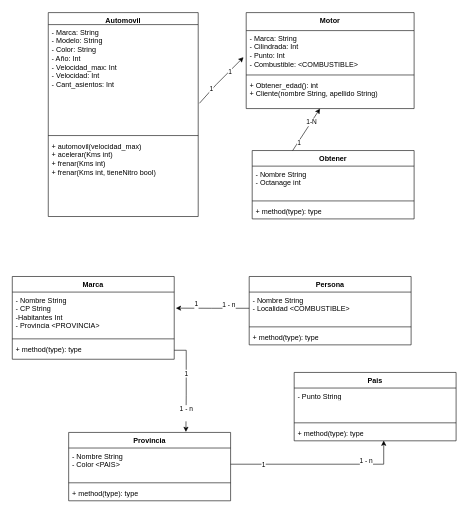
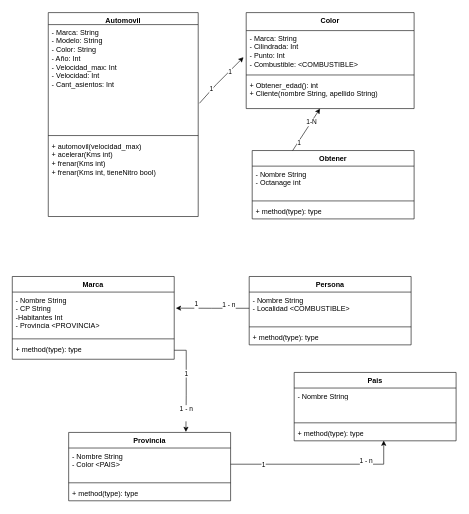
  <mxCell id="0" />
  <mxCell id="1" parent="0" />
  <mxCell id="2" value="Automovil" style="swimlane;fontStyle=1;align=center;verticalAlign=top;childLayout=stackLayout;horizontal=1;startSize=20;horizontalStack=0;resizeParent=1;resizeParentMax=0;resizeLast=0;collapsible=1;marginBottom=0;whiteSpace=wrap;html=1;" parent="1" vertex="1"><mxGeometry x="80" y="20" width="250" height="340" as="geometry" /></mxCell>
  <mxCell id="3" value="- Marca: String&lt;div&gt;- Modelo: String&lt;br&gt;&lt;/div&gt;&lt;div&gt;- Color: String&lt;br&gt;&lt;/div&gt;&lt;div&gt;- Año: Int&lt;br&gt;&lt;/div&gt;&lt;div&gt;- Velocidad_max: Int&lt;br&gt;&lt;/div&gt;&lt;div&gt;- Velocidad: Int&lt;br&gt;&lt;/div&gt;&lt;div&gt;- Cant_asientos: Int&lt;br&gt;&lt;/div&gt;&lt;div&gt;&lt;br&gt;&lt;/div&gt;" style="text;strokeColor=none;fillColor=none;align=left;verticalAlign=top;spacingLeft=4;spacingRight=4;overflow=hidden;rotatable=0;points=[[0,0.5],[1,0.5]];portConstraint=eastwest;whiteSpace=wrap;html=1;" parent="2" vertex="1"><mxGeometry y="20" width="250" height="180" as="geometry" /></mxCell>
  <mxCell id="4" value="" style="line;strokeWidth=1;fillColor=none;align=left;verticalAlign=middle;spacingTop=-1;spacingLeft=3;spacingRight=3;rotatable=0;labelPosition=right;points=[];portConstraint=eastwest;strokeColor=inherit;" parent="2" vertex="1"><mxGeometry y="200" width="250" height="10" as="geometry" /></mxCell>
  <mxCell id="5" value="+ automovil(velocidad_max)&lt;div&gt;+ acelerar(Kms int)&lt;div&gt;+ frenar(Kms int)&lt;br&gt;&lt;/div&gt;&lt;div&gt;+ frenar(Kms int, tieneNitro bool)&lt;br&gt;&lt;/div&gt;&lt;/div&gt;" style="text;strokeColor=none;fillColor=none;align=left;verticalAlign=top;spacingLeft=4;spacingRight=4;overflow=hidden;rotatable=0;points=[[0,0.5],[1,0.5]];portConstraint=eastwest;whiteSpace=wrap;html=1;" parent="2" vertex="1"><mxGeometry y="210" width="250" height="130" as="geometry" /></mxCell>
- <mxCell id="6" value="Motor" style="swimlane;fontStyle=1;align=center;verticalAlign=top;childLayout=stackLayout;horizontal=1;startSize=30;horizontalStack=0;resizeParent=1;resizeParentMax=0;resizeLast=0;collapsible=1;marginBottom=0;whiteSpace=wrap;html=1;" vertex="1" parent="1"><mxGeometry x="410" y="20" width="280" height="160" as="geometry" /></mxCell>
+ <mxCell id="6" value="Color" style="swimlane;fontStyle=1;align=center;verticalAlign=top;childLayout=stackLayout;horizontal=1;startSize=30;horizontalStack=0;resizeParent=1;resizeParentMax=0;resizeLast=0;collapsible=1;marginBottom=0;whiteSpace=wrap;html=1;" vertex="1" parent="1"><mxGeometry x="410" y="20" width="280" height="160" as="geometry" /></mxCell>
  <mxCell id="7" value="- Marca: String&lt;div&gt;&lt;span style=&quot;background-color: initial;&quot;&gt;- Cilindrada: Int&lt;/span&gt;&lt;br&gt;&lt;/div&gt;&lt;div&gt;- Punto: Int&lt;br&gt;&lt;/div&gt;&lt;div&gt;- Combustible: &amp;lt;COMBUSTIBLE&amp;gt;&lt;/div&gt;" style="text;strokeColor=none;fillColor=none;align=left;verticalAlign=top;spacingLeft=4;spacingRight=4;overflow=hidden;rotatable=0;points=[[0,0.5],[1,0.5]];portConstraint=eastwest;whiteSpace=wrap;html=1;" vertex="1" parent="6"><mxGeometry y="30" width="280" height="70" as="geometry" /></mxCell>
  <mxCell id="8" value="" style="line;strokeWidth=1;fillColor=none;align=left;verticalAlign=middle;spacingTop=-1;spacingLeft=3;spacingRight=3;rotatable=0;labelPosition=right;points=[];portConstraint=eastwest;strokeColor=inherit;" vertex="1" parent="6"><mxGeometry y="100" width="280" height="8" as="geometry" /></mxCell>
  <mxCell id="9" value="+ Obtener_edad(): int&lt;div&gt;+ Cliente(nombre String, apellido String)&lt;/div&gt;" style="text;strokeColor=none;fillColor=none;align=left;verticalAlign=top;spacingLeft=4;spacingRight=4;overflow=hidden;rotatable=0;points=[[0,0.5],[1,0.5]];portConstraint=eastwest;whiteSpace=wrap;html=1;" vertex="1" parent="6"><mxGeometry y="108" width="280" height="52" as="geometry" /></mxCell>
  <mxCell id="10" value="Obtener" style="swimlane;fontStyle=1;align=center;verticalAlign=top;childLayout=stackLayout;horizontal=1;startSize=26;horizontalStack=0;resizeParent=1;resizeParentMax=0;resizeLast=0;collapsible=1;marginBottom=0;whiteSpace=wrap;html=1;" vertex="1" parent="1"><mxGeometry x="420" y="250" width="270" height="114" as="geometry"><mxRectangle x="450" y="310" width="110" height="30" as="alternateBounds" /></mxGeometry></mxCell>
  <mxCell id="11" value="- Nombre String&lt;div&gt;- Octanage int&lt;/div&gt;" style="text;strokeColor=none;fillColor=none;align=left;verticalAlign=top;spacingLeft=4;spacingRight=4;overflow=hidden;rotatable=0;points=[[0,0.5],[1,0.5]];portConstraint=eastwest;whiteSpace=wrap;html=1;" vertex="1" parent="10"><mxGeometry y="26" width="270" height="54" as="geometry" /></mxCell>
  <mxCell id="12" value="" style="line;strokeWidth=1;fillColor=none;align=left;verticalAlign=middle;spacingTop=-1;spacingLeft=3;spacingRight=3;rotatable=0;labelPosition=right;points=[];portConstraint=eastwest;strokeColor=inherit;" vertex="1" parent="10"><mxGeometry y="80" width="270" height="8" as="geometry" /></mxCell>
  <mxCell id="13" value="+ method(type): type" style="text;strokeColor=none;fillColor=none;align=left;verticalAlign=top;spacingLeft=4;spacingRight=4;overflow=hidden;rotatable=0;points=[[0,0.5],[1,0.5]];portConstraint=eastwest;whiteSpace=wrap;html=1;" vertex="1" parent="10"><mxGeometry y="88" width="270" height="26" as="geometry" /></mxCell>
  <mxCell id="14" value="" style="endArrow=classic;html=1;rounded=0;exitX=1.008;exitY=0.729;exitDx=0;exitDy=0;exitPerimeter=0;entryX=-0.016;entryY=0.634;entryDx=0;entryDy=0;entryPerimeter=0;" edge="1" parent="1" source="3" target="7"><mxGeometry width="50" height="50" relative="1" as="geometry"><mxPoint x="360" y="260" as="sourcePoint" /><mxPoint x="410" y="210" as="targetPoint" /><Array as="points"><mxPoint x="360" y="140" /></Array></mxGeometry></mxCell>
  <mxCell id="15" value="1" style="edgeLabel;html=1;align=center;verticalAlign=middle;resizable=0;points=[];" vertex="1" connectable="0" parent="14"><mxGeometry x="-0.424" y="1" relative="1" as="geometry"><mxPoint as="offset" /></mxGeometry></mxCell>
  <mxCell id="16" value="1" style="edgeLabel;html=1;align=center;verticalAlign=middle;resizable=0;points=[];" vertex="1" connectable="0" parent="14"><mxGeometry x="0.373" y="-1" relative="1" as="geometry"><mxPoint as="offset" /></mxGeometry></mxCell>
  <mxCell id="17" value="" style="endArrow=classic;html=1;rounded=0;exitX=0.25;exitY=0;exitDx=0;exitDy=0;" edge="1" parent="1" source="10" target="9"><mxGeometry width="50" height="50" relative="1" as="geometry"><mxPoint x="500" y="240" as="sourcePoint" /><mxPoint x="550" y="190" as="targetPoint" /></mxGeometry></mxCell>
  <mxCell id="18" value="1" style="edgeLabel;html=1;align=center;verticalAlign=middle;resizable=0;points=[];" vertex="1" connectable="0" parent="17"><mxGeometry x="-0.601" y="-1" relative="1" as="geometry"><mxPoint y="1" as="offset" /></mxGeometry></mxCell>
  <mxCell id="19" value="1-N" style="edgeLabel;html=1;align=center;verticalAlign=middle;resizable=0;points=[];" vertex="1" connectable="0" parent="17"><mxGeometry x="0.376" relative="1" as="geometry"><mxPoint as="offset" /></mxGeometry></mxCell>
  <mxCell id="20" value="Persona" style="swimlane;fontStyle=1;align=center;verticalAlign=top;childLayout=stackLayout;horizontal=1;startSize=26;horizontalStack=0;resizeParent=1;resizeParentMax=0;resizeLast=0;collapsible=1;marginBottom=0;whiteSpace=wrap;html=1;" vertex="1" parent="1"><mxGeometry x="415" y="460" width="270" height="114" as="geometry"><mxRectangle x="450" y="310" width="110" height="30" as="alternateBounds" /></mxGeometry></mxCell>
  <mxCell id="21" value="- Nombre String&lt;div&gt;- Localidad &amp;lt;COMBUSTIBLE&amp;gt;&lt;/div&gt;" style="text;strokeColor=none;fillColor=none;align=left;verticalAlign=top;spacingLeft=4;spacingRight=4;overflow=hidden;rotatable=0;points=[[0,0.5],[1,0.5]];portConstraint=eastwest;whiteSpace=wrap;html=1;" vertex="1" parent="20"><mxGeometry y="26" width="270" height="54" as="geometry" /></mxCell>
  <mxCell id="22" value="" style="line;strokeWidth=1;fillColor=none;align=left;verticalAlign=middle;spacingTop=-1;spacingLeft=3;spacingRight=3;rotatable=0;labelPosition=right;points=[];portConstraint=eastwest;strokeColor=inherit;" vertex="1" parent="20"><mxGeometry y="80" width="270" height="8" as="geometry" /></mxCell>
  <mxCell id="23" value="+ method(type): type" style="text;strokeColor=none;fillColor=none;align=left;verticalAlign=top;spacingLeft=4;spacingRight=4;overflow=hidden;rotatable=0;points=[[0,0.5],[1,0.5]];portConstraint=eastwest;whiteSpace=wrap;html=1;" vertex="1" parent="20"><mxGeometry y="88" width="270" height="26" as="geometry" /></mxCell>
  <mxCell id="24" value="Marca" style="swimlane;fontStyle=1;align=center;verticalAlign=top;childLayout=stackLayout;horizontal=1;startSize=26;horizontalStack=0;resizeParent=1;resizeParentMax=0;resizeLast=0;collapsible=1;marginBottom=0;whiteSpace=wrap;html=1;" vertex="1" parent="1"><mxGeometry x="20" y="460" width="270" height="138" as="geometry"><mxRectangle x="450" y="310" width="110" height="30" as="alternateBounds" /></mxGeometry></mxCell>
  <mxCell id="25" value="- Nombre String&lt;div&gt;- CP String&lt;/div&gt;&lt;div&gt;-Habitantes Int&lt;br&gt;&lt;div&gt;- Provincia &amp;lt;PROVINCIA&amp;gt;&lt;/div&gt;&lt;/div&gt;&lt;div&gt;&lt;br&gt;&lt;/div&gt;" style="text;strokeColor=none;fillColor=none;align=left;verticalAlign=top;spacingLeft=4;spacingRight=4;overflow=hidden;rotatable=0;points=[[0,0.5],[1,0.5]];portConstraint=eastwest;whiteSpace=wrap;html=1;" vertex="1" parent="24"><mxGeometry y="26" width="270" height="74" as="geometry" /></mxCell>
  <mxCell id="26" value="" style="line;strokeWidth=1;fillColor=none;align=left;verticalAlign=middle;spacingTop=-1;spacingLeft=3;spacingRight=3;rotatable=0;labelPosition=right;points=[];portConstraint=eastwest;strokeColor=inherit;" vertex="1" parent="24"><mxGeometry y="100" width="270" height="8" as="geometry" /></mxCell>
  <mxCell id="27" value="+ method(type): type" style="text;strokeColor=none;fillColor=none;align=left;verticalAlign=top;spacingLeft=4;spacingRight=4;overflow=hidden;rotatable=0;points=[[0,0.5],[1,0.5]];portConstraint=eastwest;whiteSpace=wrap;html=1;" vertex="1" parent="24"><mxGeometry y="108" width="270" height="30" as="geometry" /></mxCell>
  <mxCell id="28" value="Provincia" style="swimlane;fontStyle=1;align=center;verticalAlign=top;childLayout=stackLayout;horizontal=1;startSize=26;horizontalStack=0;resizeParent=1;resizeParentMax=0;resizeLast=0;collapsible=1;marginBottom=0;whiteSpace=wrap;html=1;" vertex="1" parent="1"><mxGeometry x="114" y="720" width="270" height="114" as="geometry"><mxRectangle x="450" y="310" width="110" height="30" as="alternateBounds" /></mxGeometry></mxCell>
  <mxCell id="29" value="- Nombre String&lt;div&gt;- Color &amp;lt;PAIS&amp;gt;&lt;/div&gt;" style="text;strokeColor=none;fillColor=none;align=left;verticalAlign=top;spacingLeft=4;spacingRight=4;overflow=hidden;rotatable=0;points=[[0,0.5],[1,0.5]];portConstraint=eastwest;whiteSpace=wrap;html=1;" vertex="1" parent="28"><mxGeometry y="26" width="270" height="54" as="geometry" /></mxCell>
  <mxCell id="30" value="" style="line;strokeWidth=1;fillColor=none;align=left;verticalAlign=middle;spacingTop=-1;spacingLeft=3;spacingRight=3;rotatable=0;labelPosition=right;points=[];portConstraint=eastwest;strokeColor=inherit;" vertex="1" parent="28"><mxGeometry y="80" width="270" height="8" as="geometry" /></mxCell>
  <mxCell id="31" value="+ method(type): type" style="text;strokeColor=none;fillColor=none;align=left;verticalAlign=top;spacingLeft=4;spacingRight=4;overflow=hidden;rotatable=0;points=[[0,0.5],[1,0.5]];portConstraint=eastwest;whiteSpace=wrap;html=1;" vertex="1" parent="28"><mxGeometry y="88" width="270" height="26" as="geometry" /></mxCell>
  <mxCell id="32" value="Pais" style="swimlane;fontStyle=1;align=center;verticalAlign=top;childLayout=stackLayout;horizontal=1;startSize=26;horizontalStack=0;resizeParent=1;resizeParentMax=0;resizeLast=0;collapsible=1;marginBottom=0;whiteSpace=wrap;html=1;" vertex="1" parent="1"><mxGeometry x="490" y="620" width="270" height="114" as="geometry"><mxRectangle x="450" y="310" width="110" height="30" as="alternateBounds" /></mxGeometry></mxCell>
- <mxCell id="33" value="- Punto String" style="text;strokeColor=none;fillColor=none;align=left;verticalAlign=top;spacingLeft=4;spacingRight=4;overflow=hidden;rotatable=0;points=[[0,0.5],[1,0.5]];portConstraint=eastwest;whiteSpace=wrap;html=1;" vertex="1" parent="32"><mxGeometry y="26" width="270" height="54" as="geometry" /></mxCell>
+ <mxCell id="33" value="- Nombre String" style="text;strokeColor=none;fillColor=none;align=left;verticalAlign=top;spacingLeft=4;spacingRight=4;overflow=hidden;rotatable=0;points=[[0,0.5],[1,0.5]];portConstraint=eastwest;whiteSpace=wrap;html=1;" vertex="1" parent="32"><mxGeometry y="26" width="270" height="54" as="geometry" /></mxCell>
  <mxCell id="34" value="" style="line;strokeWidth=1;fillColor=none;align=left;verticalAlign=middle;spacingTop=-1;spacingLeft=3;spacingRight=3;rotatable=0;labelPosition=right;points=[];portConstraint=eastwest;strokeColor=inherit;" vertex="1" parent="32"><mxGeometry y="80" width="270" height="8" as="geometry" /></mxCell>
  <mxCell id="35" value="+ method(type): type" style="text;strokeColor=none;fillColor=none;align=left;verticalAlign=top;spacingLeft=4;spacingRight=4;overflow=hidden;rotatable=0;points=[[0,0.5],[1,0.5]];portConstraint=eastwest;whiteSpace=wrap;html=1;" vertex="1" parent="32"><mxGeometry y="88" width="270" height="26" as="geometry" /></mxCell>
  <mxCell id="36" style="edgeStyle=orthogonalEdgeStyle;rounded=0;orthogonalLoop=1;jettySize=auto;html=1;exitX=0;exitY=0.5;exitDx=0;exitDy=0;entryX=1.01;entryY=0.362;entryDx=0;entryDy=0;entryPerimeter=0;" edge="1" parent="1" source="21" target="25"><mxGeometry relative="1" as="geometry" /></mxCell>
  <mxCell id="37" value="1 *" style="edgeLabel;html=1;align=center;verticalAlign=middle;resizable=0;points=[];" vertex="1" connectable="0" parent="36"><mxGeometry x="-0.458" relative="1" as="geometry"><mxPoint x="-1" as="offset" /></mxGeometry></mxCell>
  <mxCell id="38" value="1&lt;div&gt;&lt;br&gt;&lt;/div&gt;" style="edgeLabel;html=1;align=center;verticalAlign=middle;resizable=0;points=[];" vertex="1" connectable="0" parent="36"><mxGeometry x="0.465" relative="1" as="geometry"><mxPoint x="1" as="offset" /></mxGeometry></mxCell>
  <mxCell id="39" value="1 - n&lt;div&gt;&lt;br&gt;&lt;/div&gt;" style="edgeLabel;html=1;align=center;verticalAlign=middle;resizable=0;points=[];" vertex="1" connectable="0" parent="36"><mxGeometry x="-0.442" y="1" relative="1" as="geometry"><mxPoint x="-1" as="offset" /></mxGeometry></mxCell>
  <mxCell id="40" style="edgeStyle=orthogonalEdgeStyle;rounded=0;orthogonalLoop=1;jettySize=auto;html=1;entryX=0.724;entryY=-0.007;entryDx=0;entryDy=0;entryPerimeter=0;" edge="1" parent="1" source="27" target="28"><mxGeometry relative="1" as="geometry" /></mxCell>
  <mxCell id="41" value="1" style="edgeLabel;html=1;align=center;verticalAlign=middle;resizable=0;points=[];" vertex="1" connectable="0" parent="40"><mxGeometry x="-0.262" y="-1" relative="1" as="geometry"><mxPoint as="offset" /></mxGeometry></mxCell>
  <mxCell id="42" value="1 - n&lt;div&gt;&lt;br&gt;&lt;/div&gt;" style="edgeLabel;html=1;align=center;verticalAlign=middle;resizable=0;points=[];" vertex="1" connectable="0" parent="40"><mxGeometry x="0.599" relative="1" as="geometry"><mxPoint as="offset" /></mxGeometry></mxCell>
  <mxCell id="43" style="edgeStyle=orthogonalEdgeStyle;rounded=0;orthogonalLoop=1;jettySize=auto;html=1;entryX=0.553;entryY=0.985;entryDx=0;entryDy=0;entryPerimeter=0;" edge="1" parent="1" source="29" target="35"><mxGeometry relative="1" as="geometry" /></mxCell>
  <mxCell id="44" value="1" style="edgeLabel;html=1;align=center;verticalAlign=middle;resizable=0;points=[];" vertex="1" connectable="0" parent="43"><mxGeometry x="-0.635" relative="1" as="geometry"><mxPoint as="offset" /></mxGeometry></mxCell>
  <mxCell id="45" value="1 - n&lt;div&gt;&lt;br&gt;&lt;/div&gt;" style="edgeLabel;html=1;align=center;verticalAlign=middle;resizable=0;points=[];" vertex="1" connectable="0" parent="43"><mxGeometry x="0.526" y="-1" relative="1" as="geometry"><mxPoint as="offset" /></mxGeometry></mxCell>
